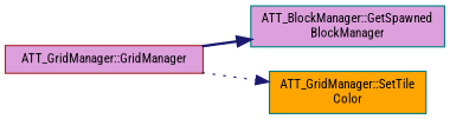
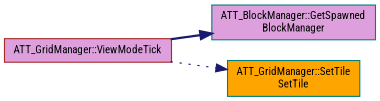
  digraph {
    fontname="Roboto Condensed"
    rankdir=LR
    node [color=teal fillcolor=plum fontname="Roboto Condensed" fontsize=10 shape=record style=filled]
    edge [color=midnightblue fontname="Roboto Condensed" fontsize=10 labelfontname=Helvetica labelfontsize=10]
-   n1 [color=brown fontcolor=black height=0.2 label="ATT_GridManager::GridManager" width=0.4]
+   n1 [color=brown fontcolor=black height=0.2 label="ATT_GridManager::ViewModeTick" width=0.4]
    n2 [height=0.2 label="ATT_BlockManager::GetSpawned\lBlockManager" width=0.4]
-   n3 [fillcolor=orange height=0.2 label="ATT_GridManager::SetTile\lColor" width=0.4]
+   n3 [fillcolor=orange height=0.2 label="ATT_GridManager::SetTile\lSetTile" width=0.4]
    n1 -> n2 [style=bold]
    n1 -> n3 [style=dotted]
  }
